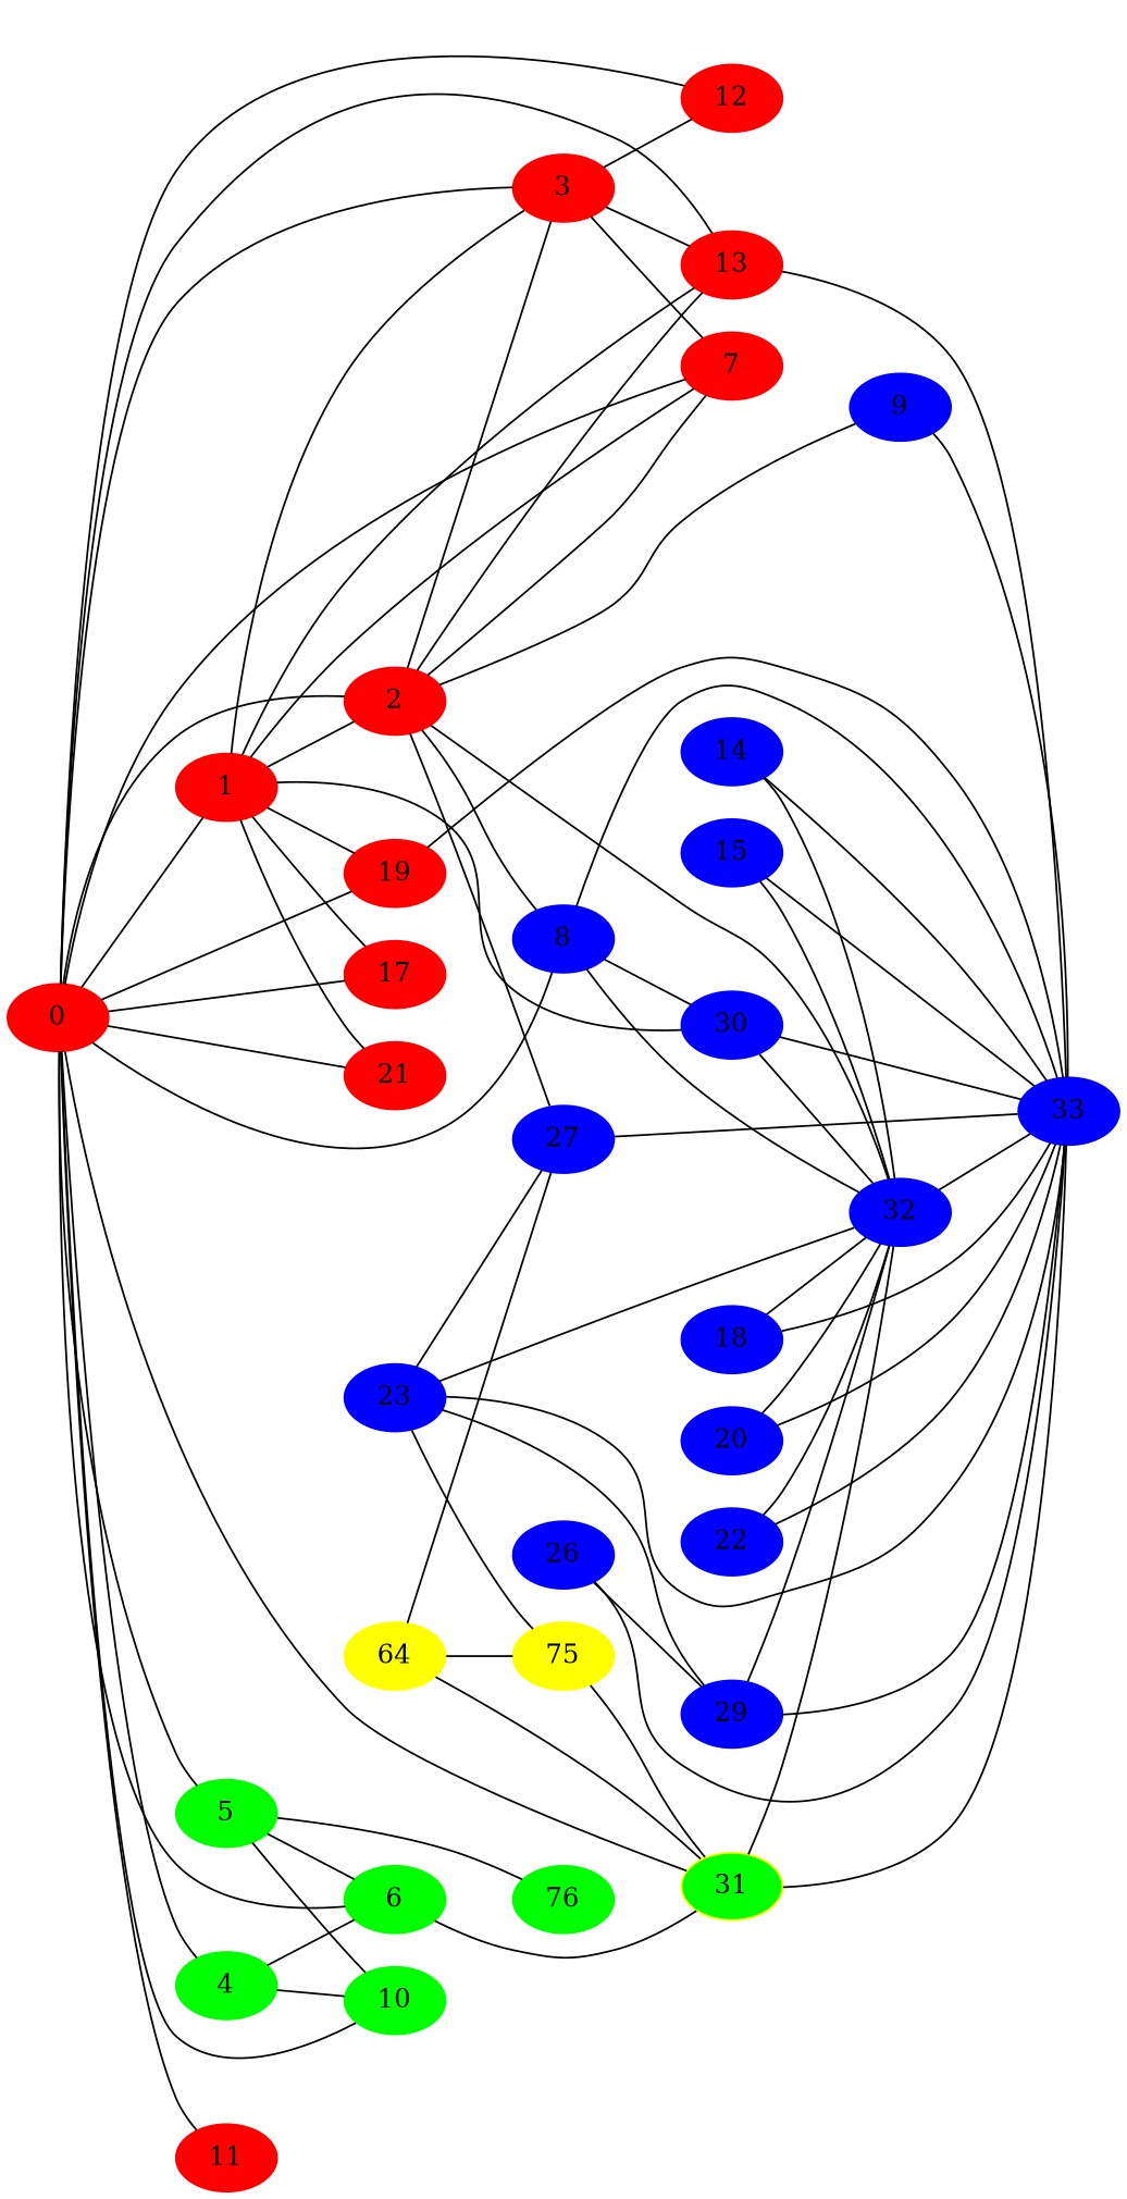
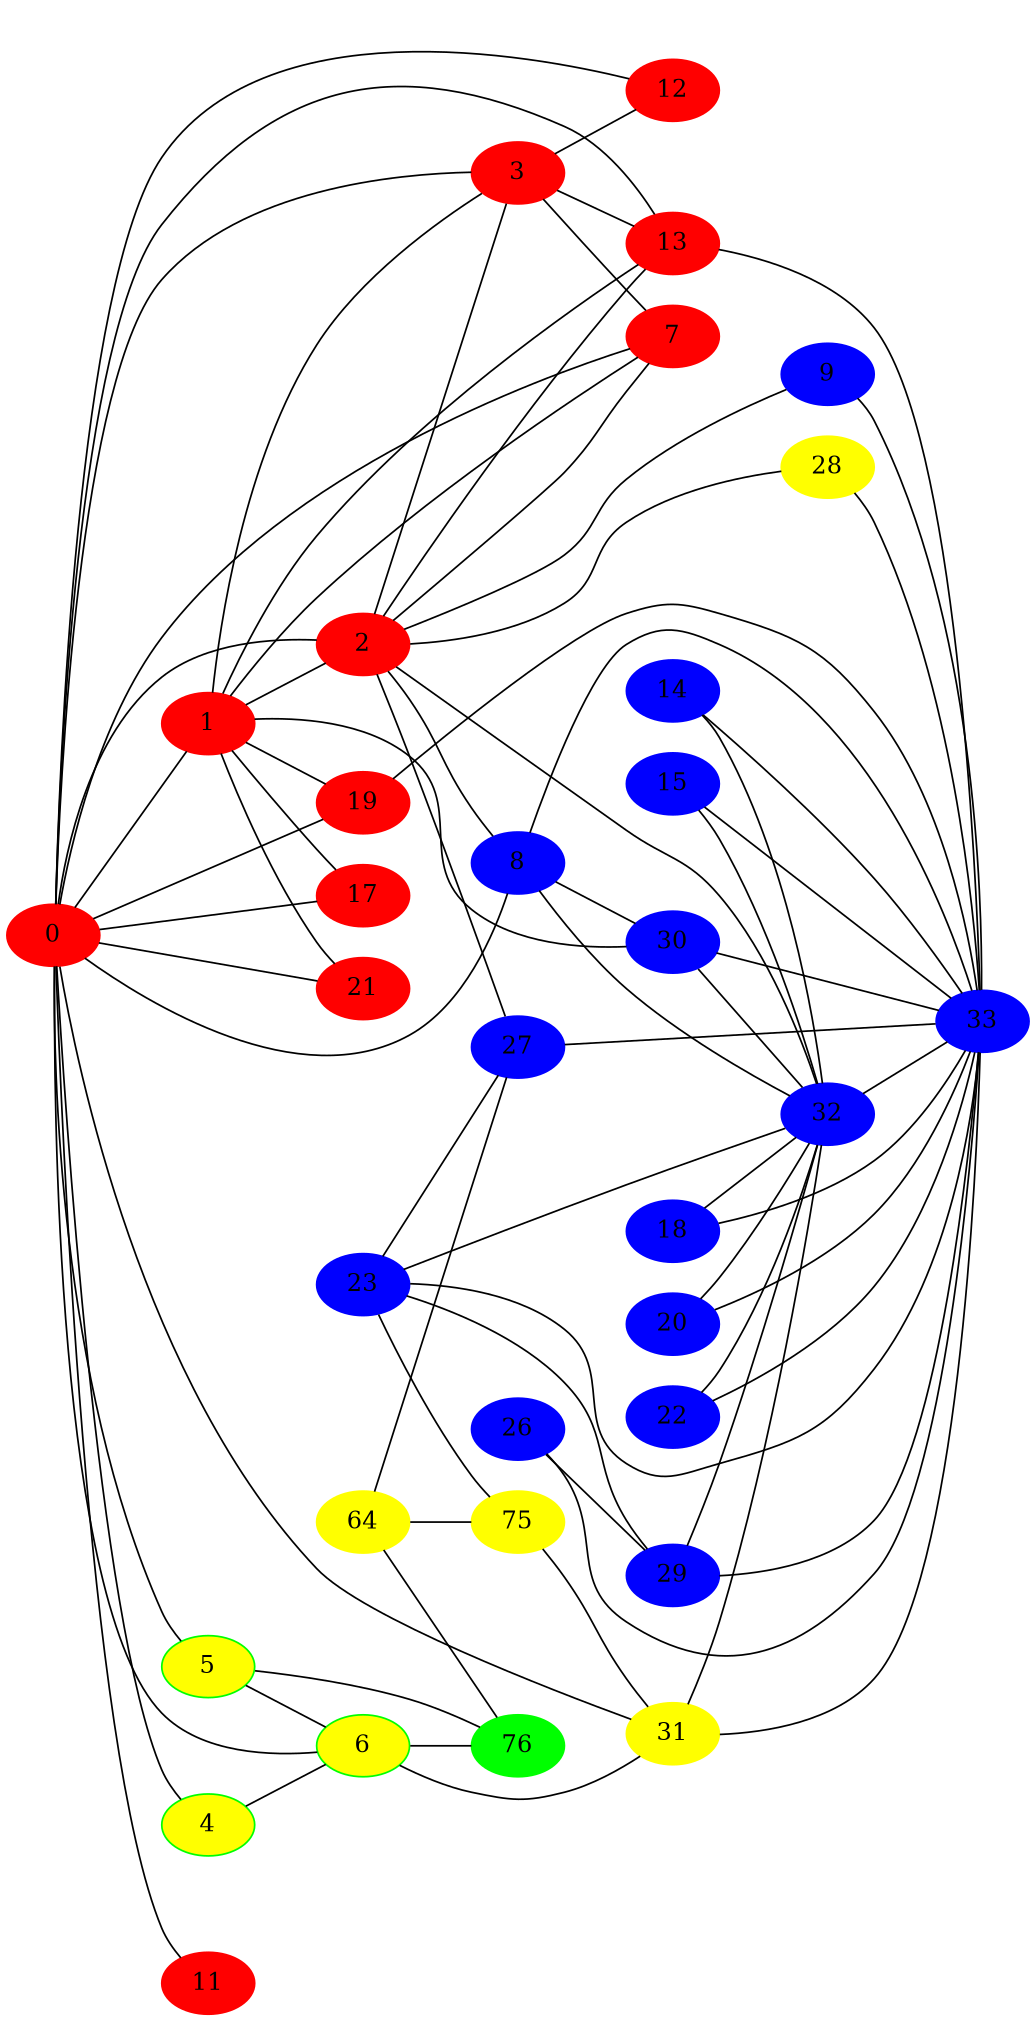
  graph {
    rankdir=LR
    node [color=blue style=filled]
    0 [color=red]
    1 [color=red]
    2 [color=red]
    3 [color=red]
    7 [color=red]
    11 [color=red]
    12 [color=red]
    13 [color=red]
    17 [color=red]
    19 [color=red]
    21 [color=red]
-   4 [color=green]
-   5 [color=green]
-   6 [color=green]
-   10 [color=green]
+   4 [color=green fillcolor=yellow]
+   5 [color=green fillcolor=yellow]
+   6 [color=green fillcolor=yellow]
    8
-   31 [color=yellow fillcolor=green]
+   31 [color=yellow]
    30
    9
    27
    32
+   28 [color=yellow]
    33
    n24 [color=green label=76]
    14
    15
    18
    20
    22
    23
    29
    n32 [color=yellow label=75]
    26
    n34 [color=yellow label=64]
    0 -- 1
    0 -- 2
    0 -- 3
    0 -- 7
    0 -- 11
    0 -- 12
    0 -- 13
    0 -- 17
    0 -- 19
    0 -- 21
    0 -- 4
    0 -- 5
    0 -- 6
-   0 -- 10
    0 -- 8
    0 -- 31
    1 -- 2
    1 -- 3
    1 -- 7
    1 -- 13
    1 -- 17
    1 -- 19
    1 -- 21
    1 -- 30
    2 -- 3
    2 -- 7
    2 -- 13
    2 -- 8
    2 -- 9
    2 -- 27
    2 -- 32
+   2 -- 28
    3 -- 7
    3 -- 12
    3 -- 13
    13 -- 33
    19 -- 33
    4 -- 6
-   4 -- 10
    5 -- 6
-   5 -- 10
    5 -- n24
    6 -- 31
+   6 -- n24
    8 -- 30
    8 -- 32
    8 -- 33
    31 -- 32
    31 -- 33
    30 -- 32
    30 -- 33
    9 -- 33
    27 -- 33
    32 -- 33
+   28 -- 33
    14 -- 32
    14 -- 33
    15 -- 32
    15 -- 33
    18 -- 32
    18 -- 33
    20 -- 32
    20 -- 33
    22 -- 32
    22 -- 33
    23 -- 27
    23 -- 32
    23 -- 33
    23 -- 29
    23 -- n32
    29 -- 32
    29 -- 33
    n32 -- 31
    26 -- 33
    26 -- 29
-   n34 -- 31
+   n34 -- n24
    n34 -- 27
    n34 -- n32
  }
